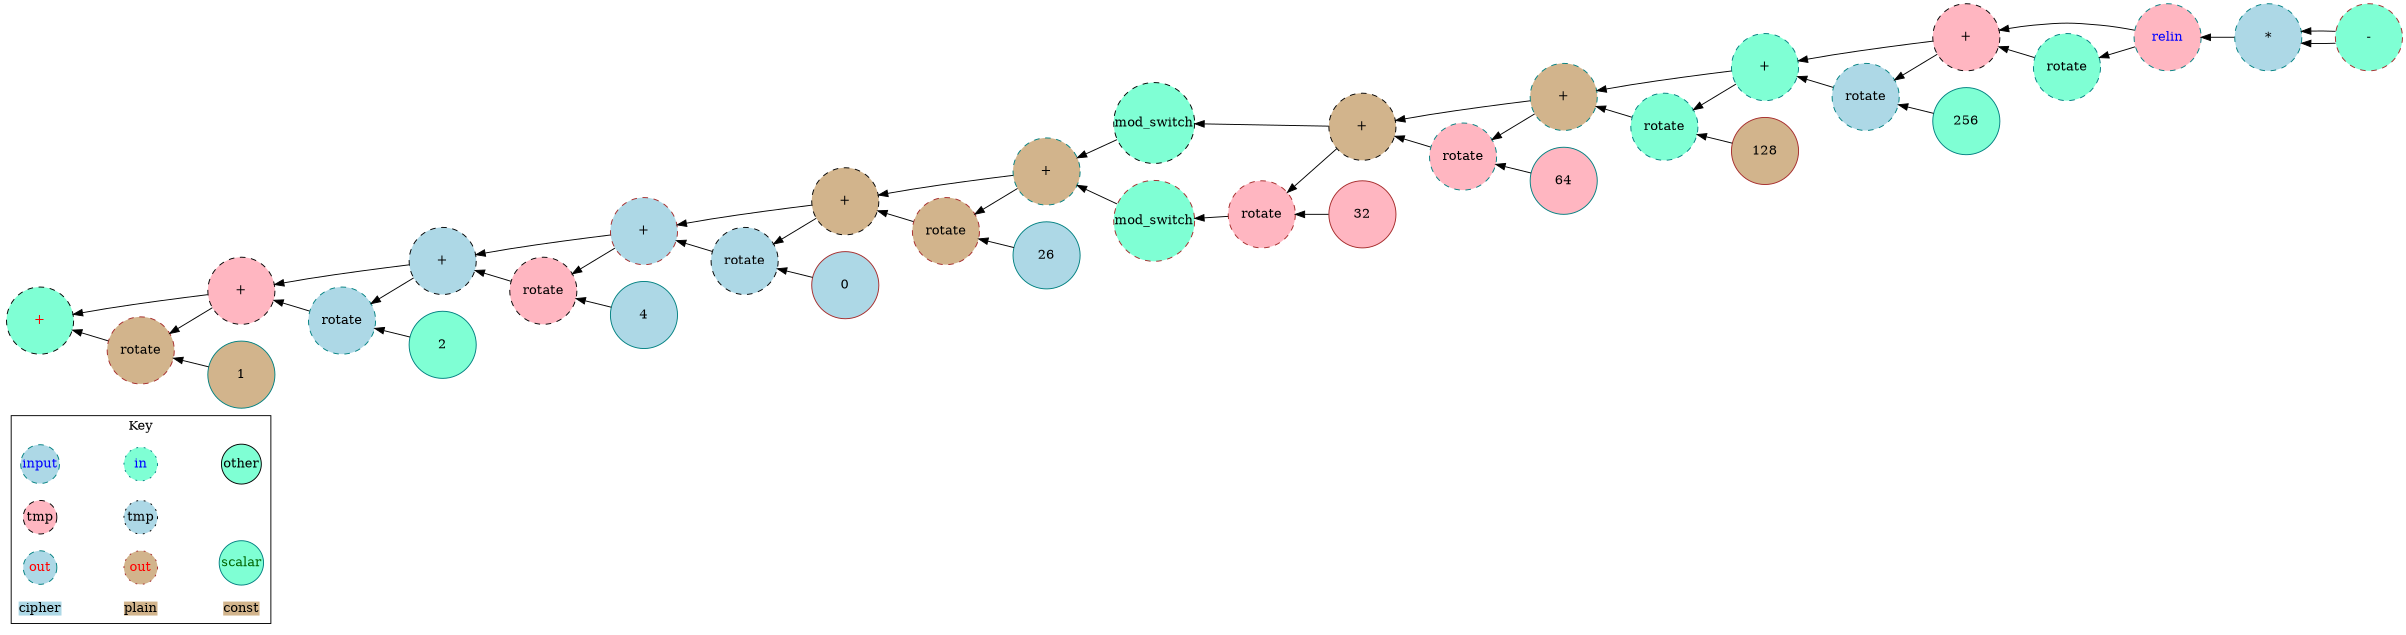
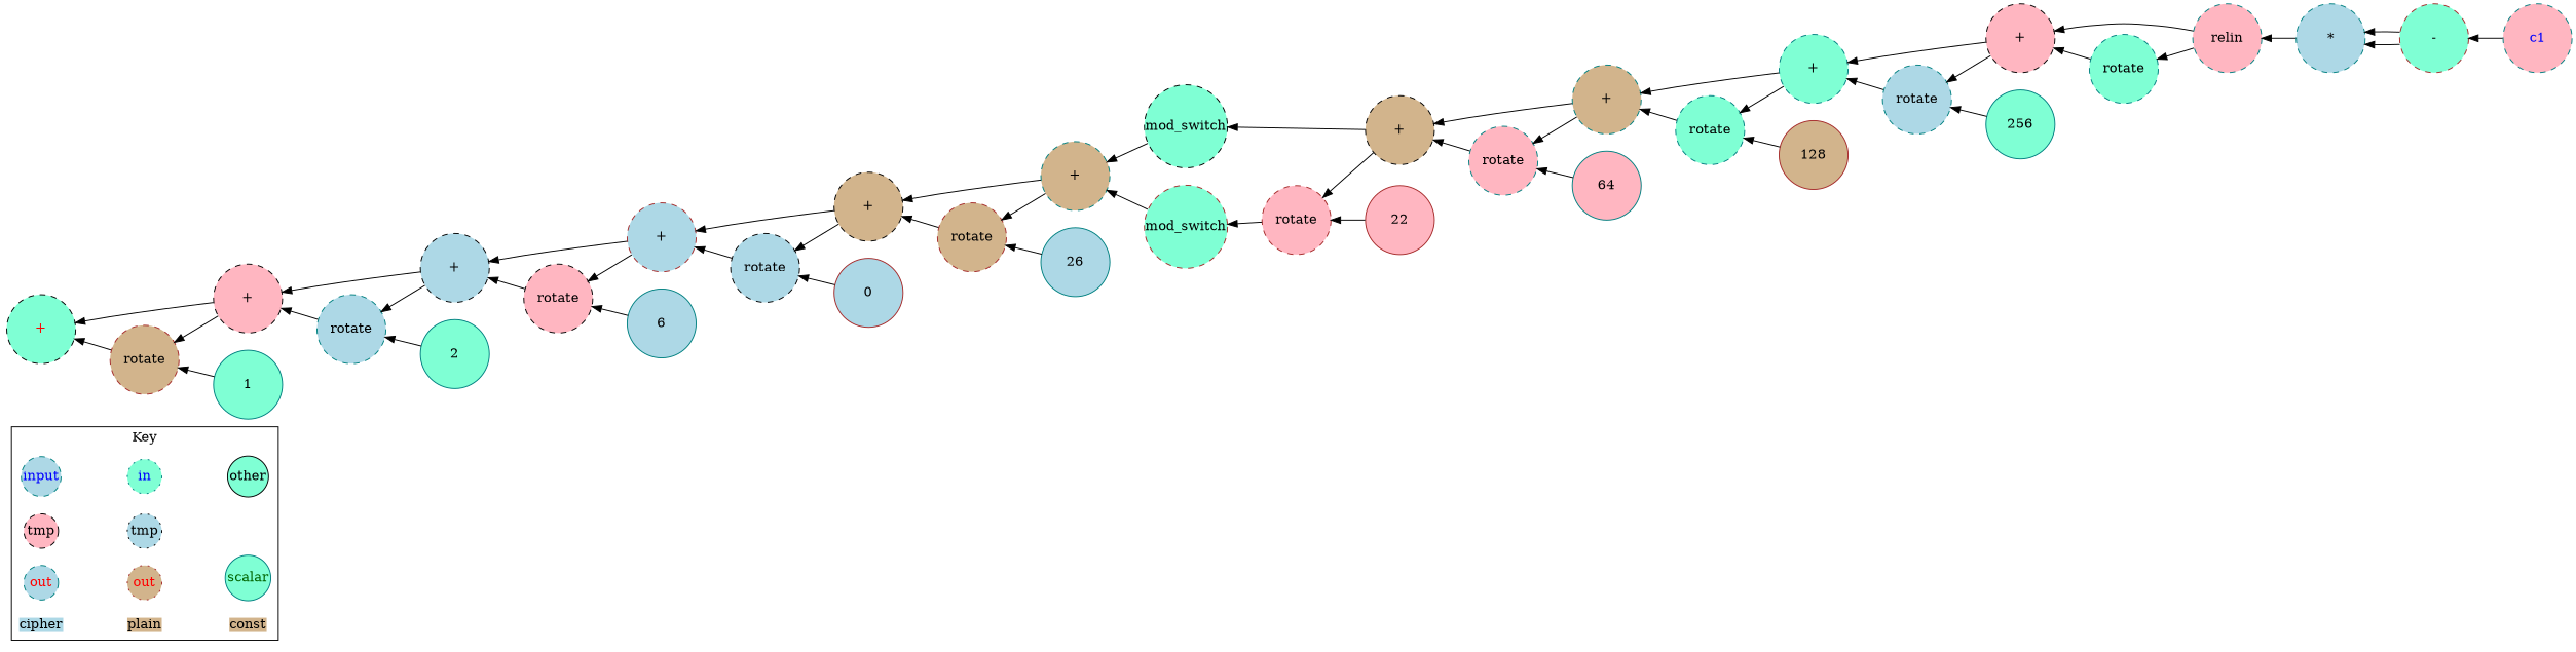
  digraph {
    rankdir=LR
    node [color=teal fillcolor=lightblue margin=0 shape=circle style="dashed,filled"]
    edge [dir=back]
    n1 [fontcolor=blue label=input width=0.5]
    n2 [fillcolor=aquamarine fontcolor=blue icolor=blue label=in style="dotted,filled" width=0.5]
    n3 [color=black fillcolor=lightpink fontcolor=black label=tmp width=0.5]
    n4 [color=black fontcolor=black label=tmp style="dotted,filled" width=0.5]
    n5 [fontcolor=red label=out width=0.5]
    n6 [color=brown fillcolor=tan fontcolor=red label=out style="dotted,filled" width=0.5]
    cipher [color=black shape=plain style=filled width=0.5]
    plain [color=brown fillcolor=tan shape=plain style=filled width=0.5]
    other [color=black fillcolor=aquamarine fontcolor=black style="solid,filled" width=0.5]
    scalar [fillcolor=aquamarine fontcolor=darkgreen style="solid,filled" width=0.5]
    const [color=black fillcolor=tan shape=plain style=filled width=0.5]
-   n12 [fillcolor=tan label=1 style="solid,filled" width=1]
+   n12 [fillcolor=aquamarine label=1 style="solid,filled" width=1]
    n13 [fillcolor=aquamarine label=2 style="solid,filled" width=1]
-   n14 [label=4 style="solid,filled" width=1]
+   n14 [label=6 style="solid,filled" width=1]
    n15 [color=brown label=0 style="solid,filled" width=1]
    n16 [label=26 style="solid,filled" width=1]
    n17 [fillcolor=lightpink label=64 style="solid,filled" width=1]
    n18 [color=brown fillcolor=tan label=128 style="solid,filled" width=1]
    n19 [fillcolor=aquamarine label=256 style="solid,filled" width=1]
+   n20 [fillcolor=lightpink fontcolor=blue label=c1 width=1]
    n21 [color=brown fillcolor=aquamarine label="-" width=1]
    n22 [label="*" width=1]
-   n23 [fillcolor=lightpink label=relin width=1 fontcolor=blue]
+   n23 [fillcolor=lightpink label=relin width=1]
    n24 [fillcolor=aquamarine label=rotate width=1]
    n25 [color=black fillcolor=lightpink label="+" width=1]
    n26 [label=rotate width=1]
    n27 [fillcolor=aquamarine label="+" width=1]
    n28 [fillcolor=aquamarine label=rotate width=1]
    n29 [fillcolor=tan label="+" width=1]
    n30 [fillcolor=lightpink label=rotate width=1]
    n31 [color=black fillcolor=tan label="+" width=1]
    n32 [color=black fillcolor=aquamarine label=mod_switch width=1]
-   n33 [color=brown fillcolor=lightpink label=32 style="solid,filled" width=1]
+   n33 [color=brown fillcolor=lightpink label=22 style="solid,filled" width=1]
    n34 [color=brown fillcolor=lightpink label=rotate width=1]
    n35 [color=brown fillcolor=aquamarine label=mod_switch width=1]
    n36 [fillcolor=tan label="+" width=1]
    n37 [color=brown fillcolor=tan label=rotate width=1]
    n38 [color=black fillcolor=tan label="+" width=1]
    n39 [color=black label=rotate width=1]
    n40 [color=brown label="+" width=1]
    n41 [color=black fillcolor=lightpink label=rotate width=1]
    n42 [color=black label="+" width=1]
    n43 [label=rotate width=1]
    n44 [color=black fillcolor=lightpink label="+" width=1]
    n45 [color=brown fillcolor=tan label=rotate width=1]
    n46 [color=black fillcolor=aquamarine fontcolor=red label="+" width=1]
    subgraph cluster_1 {
      label=Key
      n1
      n2
      n3
      n4
      n5
      n6
      cipher
      plain
      other
      scalar
      const
    }
    n1 -> n2 [dir=forward style=invis]
    n2 -> other [dir=forward style=invis]
    n3 -> n4 [dir=forward style=invis]
    n5 -> n6 [dir=forward style=invis]
    n6 -> scalar [dir=forward style=invis]
    cipher -> plain [dir=forward style=invis]
    plain -> const [dir=forward style=invis]
+   n21 -> n20
    n22 -> n21
    n22 -> n21
    n23 -> n22
    n24 -> n23
    n25 -> n23
    n25 -> n24
    n26 -> n19
    n26 -> n25
    n27 -> n25
    n27 -> n26
    n28 -> n18
    n28 -> n27
    n29 -> n27
    n29 -> n28
    n30 -> n17
    n30 -> n29
    n31 -> n29
    n31 -> n30
    n32 -> n31
    n34 -> n31
    n34 -> n33
    n35 -> n34
    n36 -> n32
    n36 -> n35
    n37 -> n16
    n37 -> n36
    n38 -> n36
    n38 -> n37
    n39 -> n15
    n39 -> n38
    n40 -> n38
    n40 -> n39
    n41 -> n14
    n41 -> n40
    n42 -> n40
    n42 -> n41
    n43 -> n13
    n43 -> n42
    n44 -> n42
    n44 -> n43
    n45 -> n12
    n45 -> n44
    n46 -> n44
    n46 -> n45
  }
